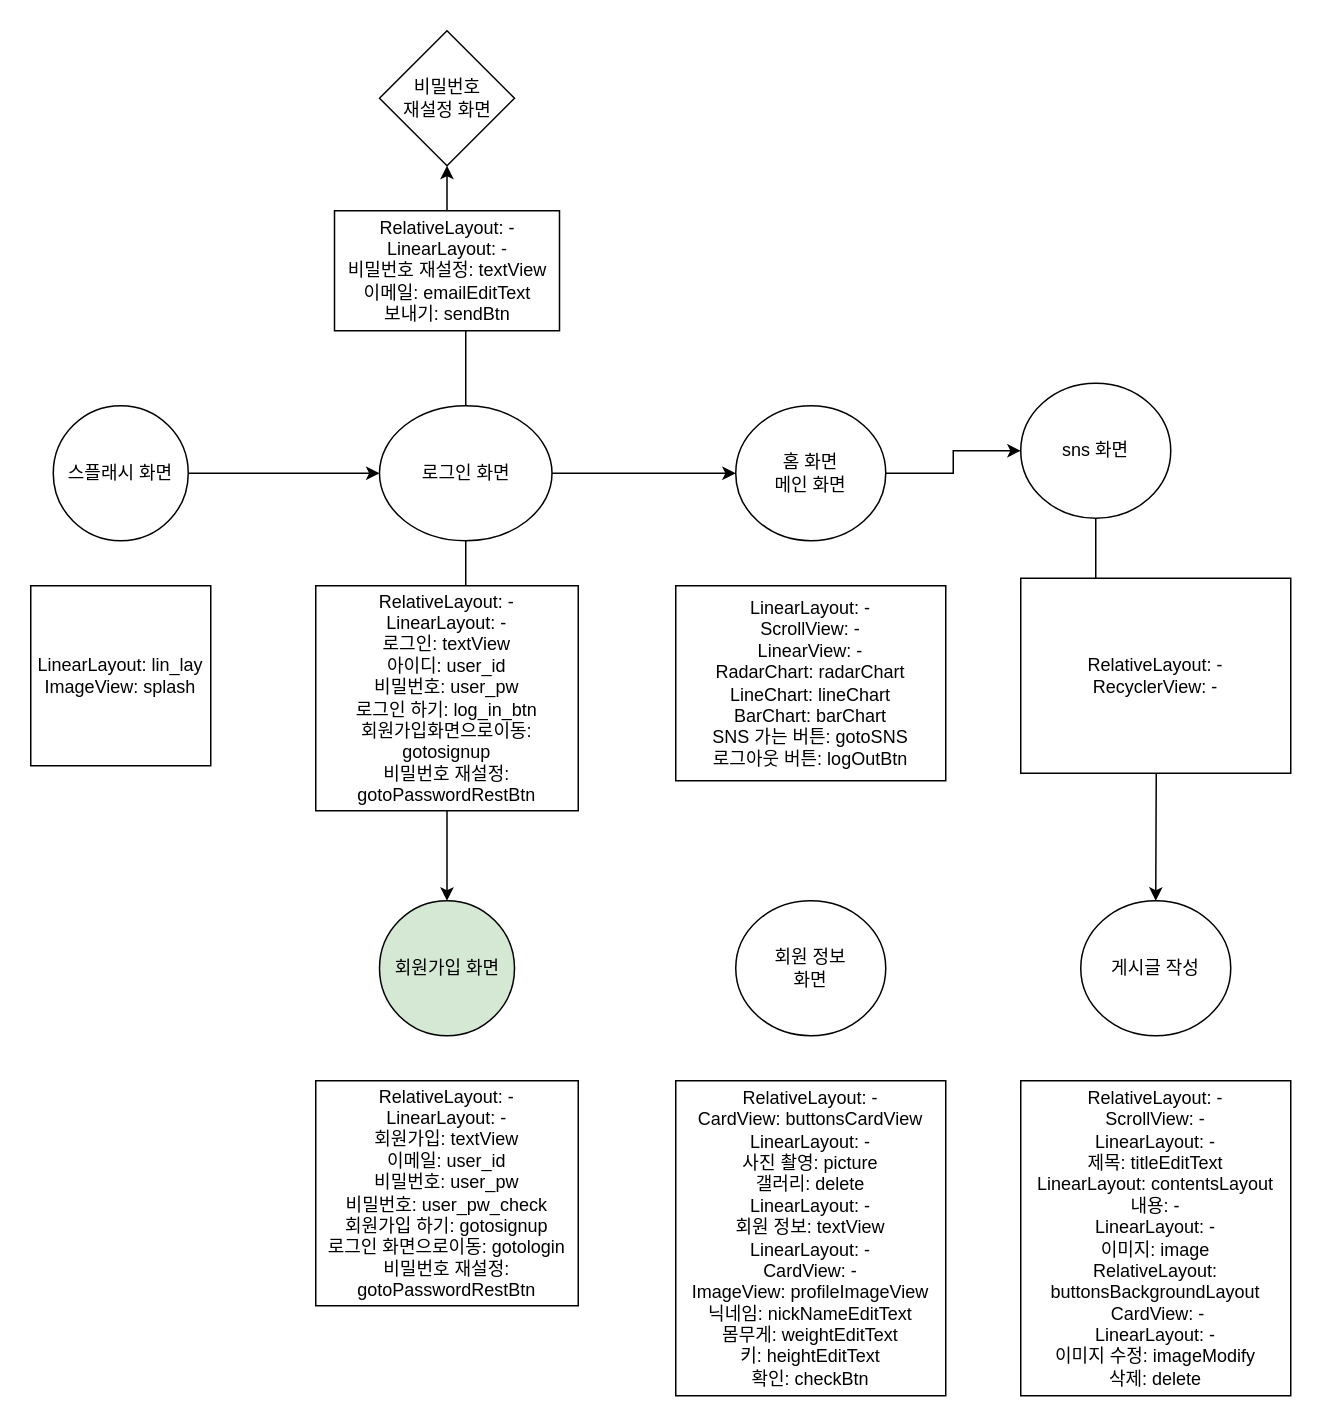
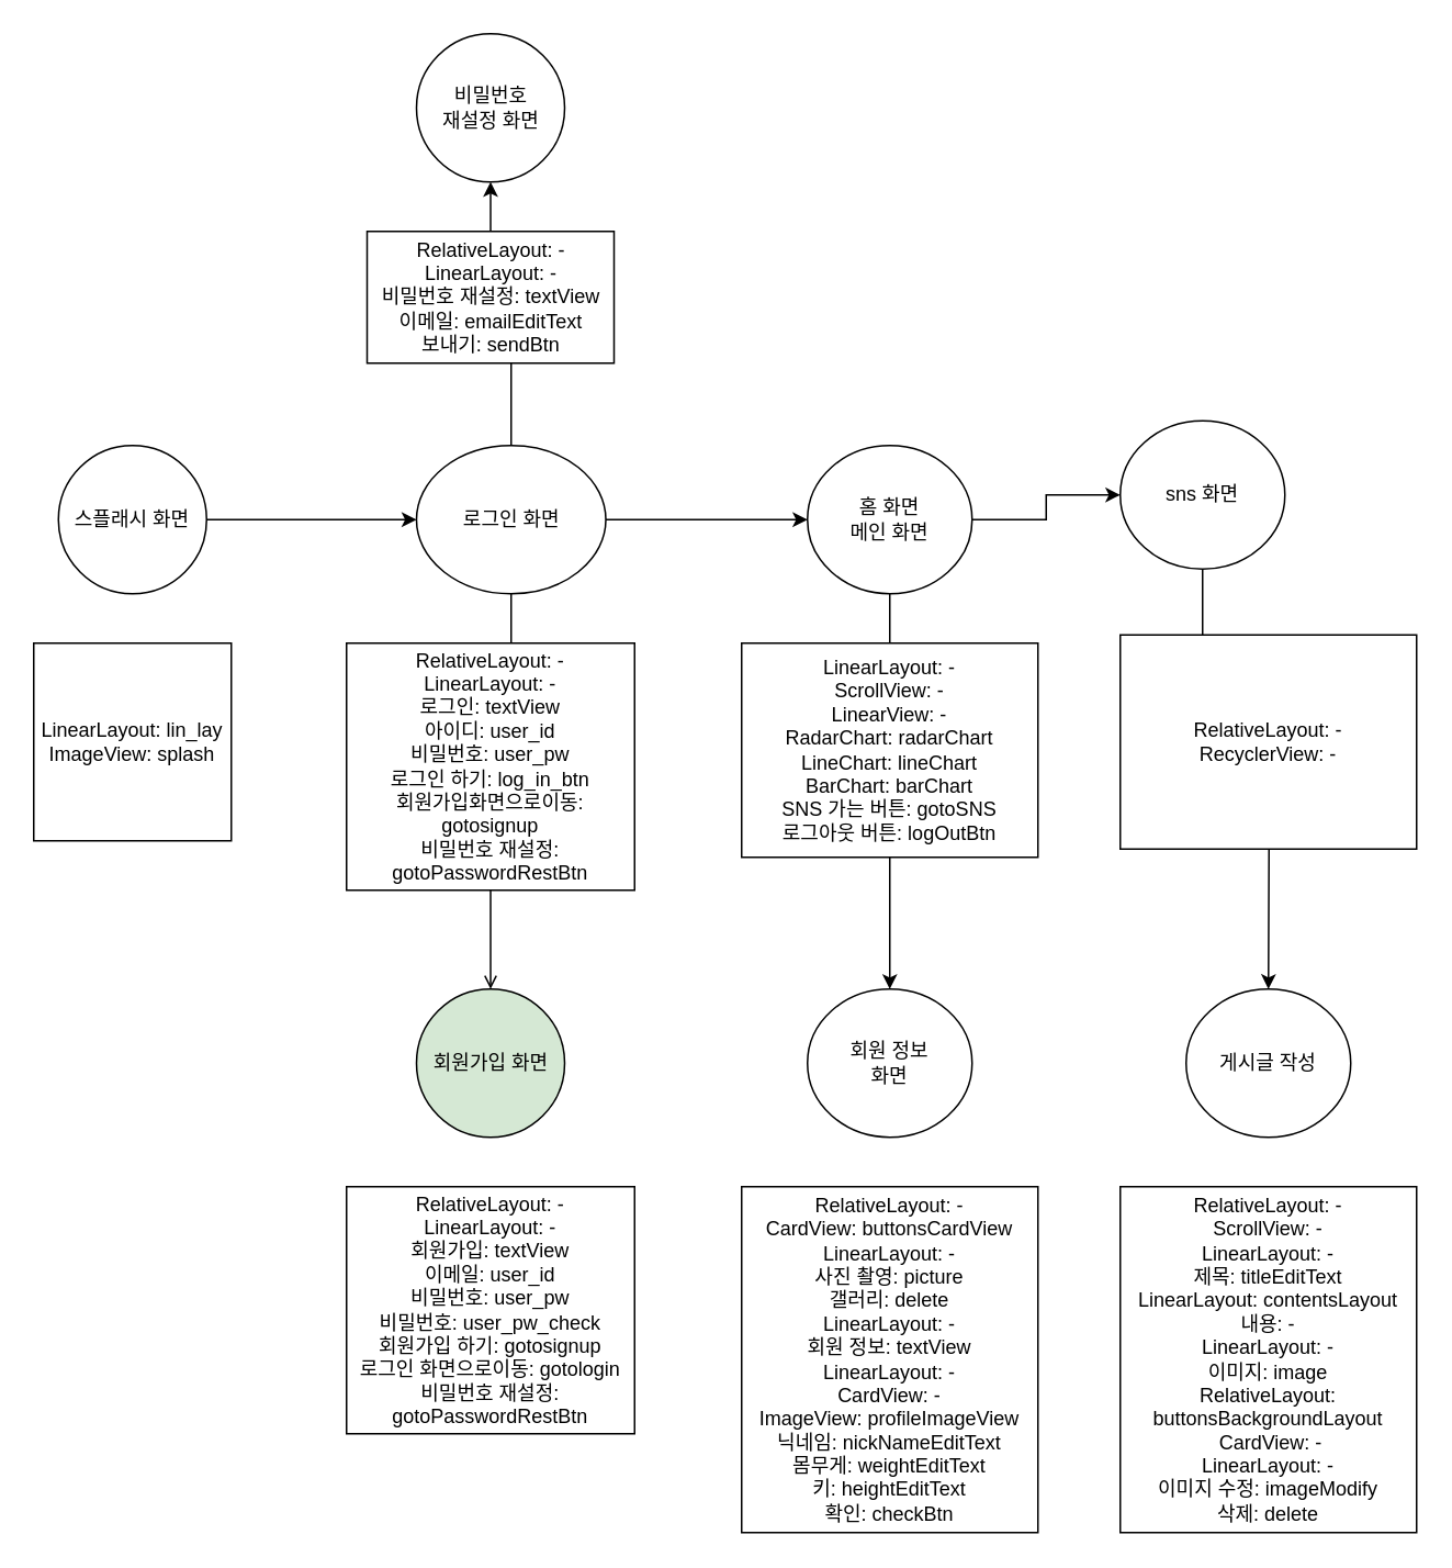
  <mxCell id="0" />
  <mxCell id="1" parent="0" />
+ <mxCell id="2" value="" style="edgeStyle=orthogonalEdgeStyle;rounded=0;orthogonalLoop=1;jettySize=auto;html=1;entryX=0.5;entryY=0;entryDx=0;entryDy=0;" edge="1" parent="1" source="4" target="18"><mxGeometry relative="1" as="geometry"><mxPoint x="670" y="315" as="targetPoint" /></mxGeometry></mxCell>
  <mxCell id="3" value="" style="edgeStyle=orthogonalEdgeStyle;rounded=0;orthogonalLoop=1;jettySize=auto;html=1;" edge="1" parent="1" source="4" target="21"><mxGeometry relative="1" as="geometry" /></mxCell>
  <mxCell id="4" value="홈 화면&lt;br&gt;메인 화면" style="ellipse;whiteSpace=wrap;html=1;" vertex="1" parent="1"><mxGeometry x="490" y="270" width="100" height="90" as="geometry" /></mxCell>
  <mxCell id="5" value="" style="edgeStyle=orthogonalEdgeStyle;rounded=0;orthogonalLoop=1;jettySize=auto;html=1;" edge="1" parent="1" source="6" target="11"><mxGeometry relative="1" as="geometry" /></mxCell>
  <mxCell id="6" value="스플래시 화면" style="ellipse;whiteSpace=wrap;html=1;" vertex="1" parent="1"><mxGeometry x="35" y="270" width="90" height="90" as="geometry" /></mxCell>
  <mxCell id="7" value="LinearLayout: lin_lay&lt;br&gt;ImageView: splash" style="whiteSpace=wrap;html=1;aspect=fixed;" vertex="1" parent="1"><mxGeometry x="20" y="390" width="120" height="120" as="geometry" /></mxCell>
- <mxCell id="8" value="" style="edgeStyle=orthogonalEdgeStyle;rounded=0;orthogonalLoop=1;jettySize=auto;html=1;" edge="1" parent="1" source="11" target="13"><mxGeometry relative="1" as="geometry" /></mxCell>
+ <mxCell id="8" value="" style="edgeStyle=orthogonalEdgeStyle;rounded=0;orthogonalLoop=1;jettySize=auto;html=1;endArrow=open;" edge="1" parent="1" source="11" target="13"><mxGeometry relative="1" as="geometry" /></mxCell>
  <mxCell id="9" value="" style="edgeStyle=orthogonalEdgeStyle;rounded=0;orthogonalLoop=1;jettySize=auto;html=1;entryX=0.5;entryY=1;entryDx=0;entryDy=0;" edge="1" parent="1" source="11" target="16"><mxGeometry relative="1" as="geometry" /></mxCell>
  <mxCell id="10" value="" style="edgeStyle=orthogonalEdgeStyle;rounded=0;orthogonalLoop=1;jettySize=auto;html=1;entryX=0;entryY=0.5;entryDx=0;entryDy=0;" edge="1" parent="1" source="11" target="4"><mxGeometry relative="1" as="geometry"><mxPoint x="422.5" y="315" as="targetPoint" /></mxGeometry></mxCell>
  <mxCell id="11" value="로그인 화면" style="ellipse;whiteSpace=wrap;html=1;aspect=fixed;" vertex="1" parent="1"><mxGeometry x="252.5" y="270" width="115" height="90" as="geometry" /></mxCell>
  <mxCell id="12" value="RelativeLayout: -&lt;br&gt;LinearLayout: -&lt;br&gt;로그인: textView&lt;br&gt;아이디: user_id&lt;br&gt;비밀번호: user_pw&lt;br&gt;로그인 하기: log_in_btn&lt;br&gt;회원가입화면으로이동: gotosignup&lt;br&gt;비밀번호 재설정: gotoPasswordRestBtn" style="rounded=0;whiteSpace=wrap;html=1;" vertex="1" parent="1"><mxGeometry x="210" y="390" width="175" height="150" as="geometry" /></mxCell>
  <mxCell id="13" value="회원가입 화면" style="ellipse;whiteSpace=wrap;html=1;aspect=fixed;fillColor=#d5e8d4;" vertex="1" parent="1"><mxGeometry x="252.5" y="600" width="90" height="90" as="geometry" /></mxCell>
  <mxCell id="14" value="RelativeLayout: -&lt;br&gt;LinearLayout: -&lt;br&gt;회원가입: textView&lt;br&gt;이메일: user_id&lt;br&gt;비밀번호: user_pw&lt;br&gt;비밀번호: user_pw_check&lt;br&gt;회원가입 하기: gotosignup&lt;br&gt;로그인 화면으로이동: gotologin&lt;br&gt;비밀번호 재설정: gotoPasswordRestBtn" style="rounded=0;whiteSpace=wrap;html=1;" vertex="1" parent="1"><mxGeometry x="210" y="720" width="175" height="150" as="geometry" /></mxCell>
  <mxCell id="15" value="RelativeLayout: -&lt;br&gt;LinearLayout: -&lt;br&gt;비밀번호 재설정: textView&lt;br&gt;이메일: emailEditText&lt;br&gt;보내기: sendBtn" style="rounded=0;whiteSpace=wrap;html=1;" vertex="1" parent="1"><mxGeometry x="222.5" y="140" width="150" height="80" as="geometry" /></mxCell>
- <mxCell id="16" value="비밀번호 &lt;br&gt;재설정 화면" style="rhombus;whiteSpace=wrap;html=1;" vertex="1" parent="1"><mxGeometry x="252.5" y="20" width="90" height="90" as="geometry" /></mxCell>
+ <mxCell id="16" value="비밀번호 &lt;br&gt;재설정 화면" style="ellipse;whiteSpace=wrap;html=1;" vertex="1" parent="1"><mxGeometry x="252.5" y="20" width="90" height="90" as="geometry" /></mxCell>
  <mxCell id="17" value="RelativeLayout: -&lt;br&gt;CardView: buttonsCardView&lt;br&gt;LinearLayout: -&lt;br&gt;사진 촬영: picture&lt;br&gt;갤러리: delete&lt;br&gt;LinearLayout: -&lt;br&gt;회원 정보: textView&lt;br&gt;LinearLayout: -&lt;br&gt;CardView: -&lt;br&gt;ImageView: profileImageView&lt;br&gt;닉네임: nickNameEditText&lt;br&gt;몸무게: weightEditText&lt;br&gt;키: heightEditText&lt;br&gt;확인: checkBtn" style="rounded=0;whiteSpace=wrap;html=1;" vertex="1" parent="1"><mxGeometry x="450" y="720" width="180" height="210" as="geometry" /></mxCell>
  <mxCell id="18" value="회원 정보&lt;br&gt;화면" style="ellipse;whiteSpace=wrap;html=1;" vertex="1" parent="1"><mxGeometry x="490" y="600" width="100" height="90" as="geometry" /></mxCell>
  <mxCell id="19" value="LinearLayout: -&lt;br&gt;ScrollView: -&lt;br&gt;LinearView: -&lt;br&gt;RadarChart: radarChart&lt;br&gt;LineChart: lineChart&lt;br&gt;BarChart: barChart&lt;br&gt;SNS 가는 버튼: gotoSNS&lt;br&gt;로그아웃 버튼: logOutBtn" style="rounded=0;whiteSpace=wrap;html=1;" vertex="1" parent="1"><mxGeometry x="450" y="390" width="180" height="130" as="geometry" /></mxCell>
  <mxCell id="20" value="" style="edgeStyle=orthogonalEdgeStyle;rounded=0;orthogonalLoop=1;jettySize=auto;html=1;" edge="1" parent="1" source="21"><mxGeometry relative="1" as="geometry"><mxPoint x="770" y="600" as="targetPoint" /></mxGeometry></mxCell>
  <mxCell id="21" value="sns 화면" style="ellipse;whiteSpace=wrap;html=1;" vertex="1" parent="1"><mxGeometry x="680" y="255" width="100" height="90" as="geometry" /></mxCell>
  <mxCell id="22" value="RelativeLayout: -&lt;br&gt;RecyclerView: -" style="rounded=0;whiteSpace=wrap;html=1;" vertex="1" parent="1"><mxGeometry x="680" y="385" width="180" height="130" as="geometry" /></mxCell>
  <mxCell id="23" value="RelativeLayout: -&lt;br&gt;ScrollView: -&lt;br&gt;LinearLayout: -&lt;br&gt;제목: titleEditText&lt;br&gt;LinearLayout: contentsLayout&lt;br&gt;내용: -&lt;br&gt;LinearLayout: -&lt;br&gt;이미지: image&lt;br&gt;RelativeLayout: buttonsBackgroundLayout&lt;br&gt;&amp;nbsp;CardView: -&lt;br&gt;LinearLayout: -&lt;br&gt;이미지 수정: imageModify&lt;br&gt;삭제: delete" style="rounded=0;whiteSpace=wrap;html=1;" vertex="1" parent="1"><mxGeometry x="680" y="720" width="180" height="210" as="geometry" /></mxCell>
  <mxCell id="24" value="게시글 작성" style="ellipse;whiteSpace=wrap;html=1;" vertex="1" parent="1"><mxGeometry x="720" y="600" width="100" height="90" as="geometry" /></mxCell>
